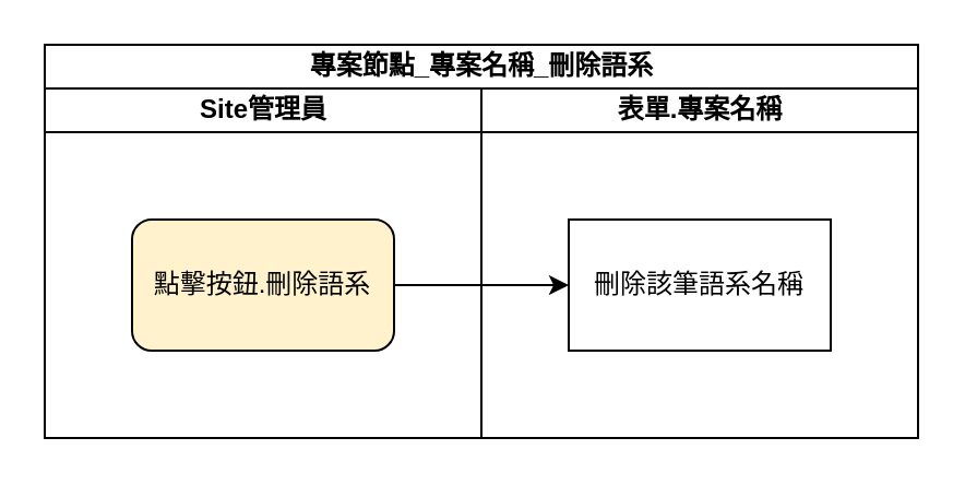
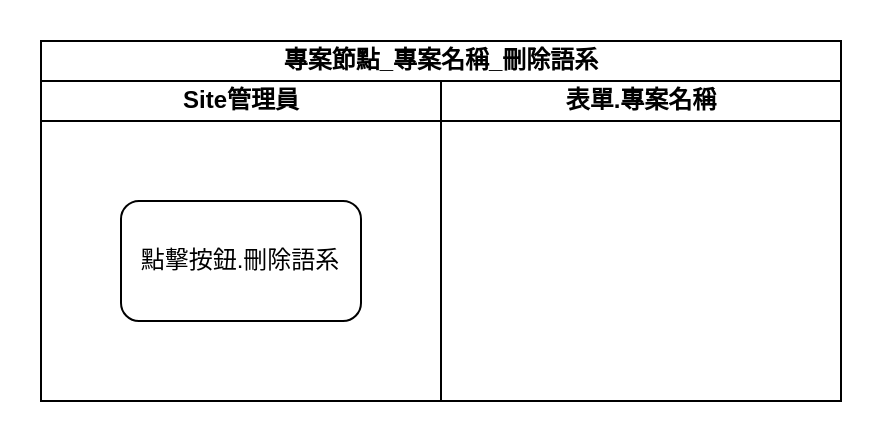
  <mxCell id="0" />
  <mxCell id="1" parent="0" />
  <mxCell id="2" value="專案節點_專案名稱_刪除語系" style="swimlane;html=1;childLayout=stackLayout;resizeParent=1;resizeParentMax=0;startSize=20;" parent="1" vertex="1"><mxGeometry x="20" y="20" width="400" height="180" as="geometry" /></mxCell>
  <mxCell id="3" value="Site管理員" style="swimlane;html=1;startSize=20;" parent="2" vertex="1"><mxGeometry y="20" width="200" height="160" as="geometry" /></mxCell>
- <mxCell id="4" value="點擊按鈕.刪除語系" style="rounded=1;whiteSpace=wrap;html=1;fillColor=#fff2cc;" parent="3" vertex="1"><mxGeometry x="40" y="60" width="120" height="60" as="geometry" /></mxCell>
+ <mxCell id="4" value="點擊按鈕.刪除語系" style="rounded=1;whiteSpace=wrap;html=1;" parent="3" vertex="1"><mxGeometry x="40" y="60" width="120" height="60" as="geometry" /></mxCell>
  <mxCell id="5" value="表單.專案名稱" style="swimlane;html=1;startSize=20;" parent="2" vertex="1"><mxGeometry x="200" y="20" width="200" height="160" as="geometry" /></mxCell>
- <mxCell id="6" value="刪除該筆語系名稱" style="rounded=0;whiteSpace=wrap;html=1;" parent="5" vertex="1"><mxGeometry x="40" y="60" width="120" height="60" as="geometry" /></mxCell>
- <mxCell id="7" style="edgeStyle=orthogonalEdgeStyle;rounded=0;orthogonalLoop=1;jettySize=auto;html=1;exitX=1;exitY=0.5;exitDx=0;exitDy=0;entryX=0;entryY=0.5;entryDx=0;entryDy=0;" parent="2" source="4" target="6" edge="1"><mxGeometry relative="1" as="geometry" /></mxCell>
